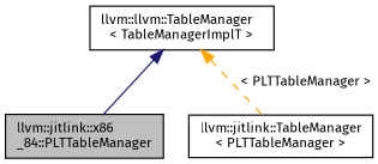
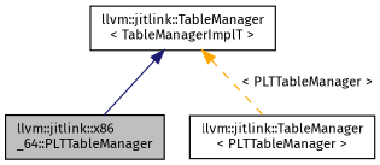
  digraph {
    fontname="Fira Sans"
    node [color=black fontname="Fira Sans" fontsize=10 shape=record]
    edge [dir=back fontname="Fira Sans" fontsize=10 labelfontname=Helvetica labelfontsize=10]
-   n1 [fillcolor=grey75 fontcolor=black height=0.2 label="llvm::jitlink::x86\l_84::PLTTableManager" style=filled width=0.4]
+   n1 [fillcolor=grey75 fontcolor=black height=0.2 label="llvm::jitlink::x86\l_64::PLTTableManager" style=filled width=0.4]
    n2 [height=0.2 label="llvm::jitlink::TableManager\l\< PLTTableManager \>" width=0.4]
-   n3 [height=0.2 label="llvm::llvm::TableManager\l\< TableManagerImplT \>" width=0.4]
+   n3 [height=0.2 label="llvm::jitlink::TableManager\l\< TableManagerImplT \>" width=0.4]
    n3 -> n1 [color=midnightblue style=solid]
    n3 -> n2 [color=orange label=" \< PLTTableManager \>" style=dashed]
  }
